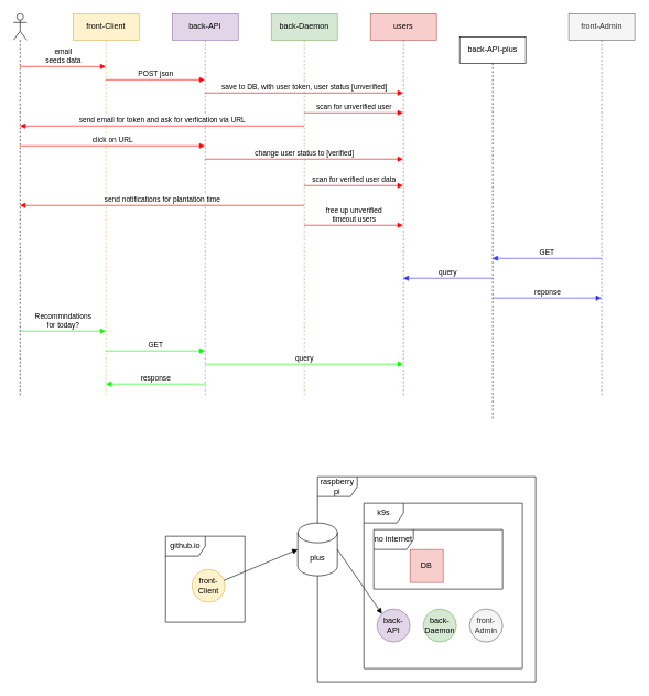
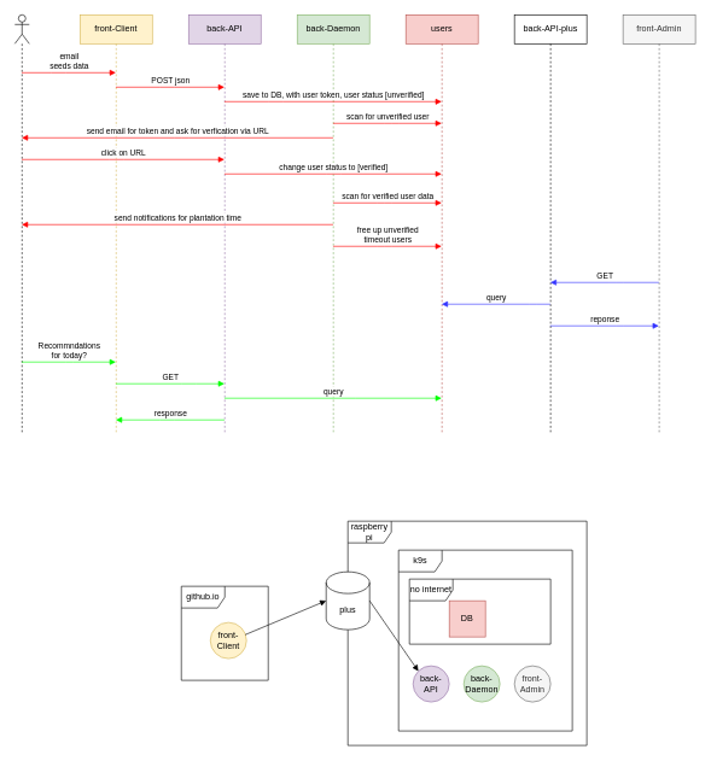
  <mxCell id="0" />
  <mxCell id="1" parent="0" />
  <mxCell id="2" value="raspberry pi" style="shape=umlFrame;whiteSpace=wrap;html=1;" vertex="1" parent="1"><mxGeometry x="480" y="720" width="330" height="310" as="geometry" /></mxCell>
  <mxCell id="3" value="no internet" style="shape=umlFrame;whiteSpace=wrap;html=1;" vertex="1" parent="1"><mxGeometry x="565" y="800" width="195" height="90" as="geometry" /></mxCell>
  <mxCell id="4" value="back-API" style="shape=umlLifeline;perimeter=lifelinePerimeter;whiteSpace=wrap;html=1;container=1;collapsible=0;recursiveResize=0;outlineConnect=0;fillColor=#e1d5e7;strokeColor=#9673a6;" parent="1" vertex="1"><mxGeometry x="260" y="20" width="100" height="580" as="geometry" /></mxCell>
  <mxCell id="5" value="front-Client" style="shape=umlLifeline;perimeter=lifelinePerimeter;whiteSpace=wrap;html=1;container=1;collapsible=0;recursiveResize=0;outlineConnect=0;fillColor=#fff2cc;strokeColor=#d6b656;" parent="1" vertex="1"><mxGeometry x="110" y="20" width="100" height="580" as="geometry" /></mxCell>
  <mxCell id="6" value="&lt;div&gt;back-Daemon&lt;/div&gt;" style="shape=umlLifeline;perimeter=lifelinePerimeter;whiteSpace=wrap;html=1;container=1;collapsible=0;recursiveResize=0;outlineConnect=0;fillColor=#d5e8d4;strokeColor=#82b366;" parent="1" vertex="1"><mxGeometry x="410" y="20" width="100" height="580" as="geometry" /></mxCell>
  <mxCell id="7" value="users" style="shape=umlLifeline;perimeter=lifelinePerimeter;whiteSpace=wrap;html=1;container=1;collapsible=0;recursiveResize=0;outlineConnect=0;fillColor=#f8cecc;strokeColor=#b85450;" parent="1" vertex="1"><mxGeometry x="560" y="20" width="100" height="580" as="geometry" /></mxCell>
  <mxCell id="8" value="&lt;div&gt;front-Admin&lt;/div&gt;" style="shape=umlLifeline;perimeter=lifelinePerimeter;whiteSpace=wrap;html=1;container=1;collapsible=0;recursiveResize=0;outlineConnect=0;fillColor=#f5f5f5;strokeColor=#666666;fontColor=#333333;" parent="1" vertex="1"><mxGeometry x="860" y="20" width="100" height="580" as="geometry" /></mxCell>
- <mxCell id="9" value="back-API-plus" style="shape=umlLifeline;perimeter=lifelinePerimeter;whiteSpace=wrap;html=1;container=1;collapsible=0;recursiveResize=0;outlineConnect=0;" parent="1" vertex="1"><mxGeometry x="695" y="55" width="100" height="580" as="geometry" /></mxCell>
+ <mxCell id="9" value="back-API-plus" style="shape=umlLifeline;perimeter=lifelinePerimeter;whiteSpace=wrap;html=1;container=1;collapsible=0;recursiveResize=0;outlineConnect=0;" parent="1" vertex="1"><mxGeometry x="710" y="20" width="100" height="580" as="geometry" /></mxCell>
  <mxCell id="10" value="" style="shape=umlLifeline;participant=umlActor;perimeter=lifelinePerimeter;whiteSpace=wrap;html=1;container=1;collapsible=0;recursiveResize=0;verticalAlign=top;spacingTop=36;outlineConnect=0;" parent="1" vertex="1"><mxGeometry x="20" y="20" width="20" height="580" as="geometry" /></mxCell>
  <mxCell id="11" value="&lt;div&gt;email&lt;/div&gt;&lt;div&gt;seeds data&lt;br&gt;&lt;/div&gt;" style="html=1;verticalAlign=bottom;endArrow=block;fillColor=#f8cecc;strokeColor=#FF0000;" parent="1" source="10" target="5" edge="1"><mxGeometry width="80" relative="1" as="geometry"><mxPoint x="50" y="200" as="sourcePoint" /><mxPoint x="130" y="200" as="targetPoint" /><Array as="points"><mxPoint x="80" y="100" /></Array></mxGeometry></mxCell>
  <mxCell id="12" value="POST json" style="html=1;verticalAlign=bottom;endArrow=block;strokeColor=#FF0000;" parent="1" source="5" target="4" edge="1"><mxGeometry width="80" relative="1" as="geometry"><mxPoint x="190" y="120" as="sourcePoint" /><mxPoint x="270" y="120" as="targetPoint" /><Array as="points"><mxPoint x="230" y="120" /></Array></mxGeometry></mxCell>
  <mxCell id="13" value="save to DB, with user token, user status [unverified]" style="html=1;verticalAlign=bottom;endArrow=block;strokeColor=#FF0000;" parent="1" source="4" target="7" edge="1"><mxGeometry width="80" relative="1" as="geometry"><mxPoint x="350" y="200" as="sourcePoint" /><mxPoint x="430" y="200" as="targetPoint" /><Array as="points"><mxPoint x="380" y="140" /></Array></mxGeometry></mxCell>
  <mxCell id="14" value="scan for unverified user" style="html=1;verticalAlign=bottom;endArrow=block;strokeColor=#FF0000;" parent="1" source="6" target="7" edge="1"><mxGeometry width="80" relative="1" as="geometry"><mxPoint x="470" y="180" as="sourcePoint" /><mxPoint x="550" y="180" as="targetPoint" /><Array as="points"><mxPoint x="540" y="170" /></Array></mxGeometry></mxCell>
  <mxCell id="15" value="send email for token and ask for verfication via URL" style="html=1;verticalAlign=bottom;endArrow=block;strokeColor=#FF0000;" parent="1" source="6" target="10" edge="1"><mxGeometry width="80" relative="1" as="geometry"><mxPoint x="400" y="280" as="sourcePoint" /><mxPoint x="370" y="280" as="targetPoint" /><Array as="points"><mxPoint x="250" y="190" /></Array></mxGeometry></mxCell>
  <mxCell id="16" value="click on URL" style="html=1;verticalAlign=bottom;endArrow=block;strokeColor=#FF0000;" parent="1" source="10" target="4" edge="1"><mxGeometry width="80" relative="1" as="geometry"><mxPoint x="70" y="270" as="sourcePoint" /><mxPoint x="150" y="270" as="targetPoint" /><Array as="points"><mxPoint x="160" y="220" /></Array></mxGeometry></mxCell>
  <mxCell id="17" value="&lt;div&gt;change user status to [verified]&lt;/div&gt;" style="html=1;verticalAlign=bottom;endArrow=block;strokeColor=#FF0000;" parent="1" source="4" target="7" edge="1"><mxGeometry width="80" relative="1" as="geometry"><mxPoint x="400" y="280" as="sourcePoint" /><mxPoint x="480" y="280" as="targetPoint" /><Array as="points"><mxPoint x="460" y="240" /></Array></mxGeometry></mxCell>
  <mxCell id="18" value="scan for verified user data" style="html=1;verticalAlign=bottom;endArrow=block;strokeColor=#FF0000;" parent="1" source="6" target="7" edge="1"><mxGeometry width="80" relative="1" as="geometry"><mxPoint x="480" y="280" as="sourcePoint" /><mxPoint x="560" y="280" as="targetPoint" /><Array as="points"><mxPoint x="530" y="280" /></Array></mxGeometry></mxCell>
  <mxCell id="19" value="send notifications for plantation time" style="html=1;verticalAlign=bottom;endArrow=block;strokeColor=#FF0000;" parent="1" source="6" target="10" edge="1"><mxGeometry width="80" relative="1" as="geometry"><mxPoint x="370" y="340" as="sourcePoint" /><mxPoint x="450" y="340" as="targetPoint" /><Array as="points" /></mxGeometry></mxCell>
  <mxCell id="20" value="&lt;div&gt;free up unverified &lt;br&gt;&lt;/div&gt;&lt;div&gt;timeout users&lt;/div&gt;" style="html=1;verticalAlign=bottom;endArrow=block;strokeColor=#FF0000;" parent="1" source="6" target="7" edge="1"><mxGeometry width="80" relative="1" as="geometry"><mxPoint x="480" y="390" as="sourcePoint" /><mxPoint x="560" y="390" as="targetPoint" /><Array as="points"><mxPoint x="530" y="340" /></Array></mxGeometry></mxCell>
  <mxCell id="21" value="&lt;div&gt;GET&lt;/div&gt;" style="html=1;verticalAlign=bottom;endArrow=block;strokeColor=#3333FF;" parent="1" source="8" target="9" edge="1"><mxGeometry width="80" relative="1" as="geometry"><mxPoint x="820" y="370" as="sourcePoint" /><mxPoint x="900" y="370" as="targetPoint" /><Array as="points"><mxPoint x="850" y="390" /></Array></mxGeometry></mxCell>
  <mxCell id="22" value="query" style="html=1;verticalAlign=bottom;endArrow=block;strokeColor=#3333FF;" parent="1" source="9" target="7" edge="1"><mxGeometry width="80" relative="1" as="geometry"><mxPoint x="670" y="430" as="sourcePoint" /><mxPoint x="750" y="430" as="targetPoint" /><Array as="points"><mxPoint x="740" y="420" /></Array></mxGeometry></mxCell>
  <mxCell id="23" value="reponse" style="html=1;verticalAlign=bottom;endArrow=block;strokeColor=#3333FF;" parent="1" source="9" target="8" edge="1"><mxGeometry width="80" relative="1" as="geometry"><mxPoint x="770" y="450" as="sourcePoint" /><mxPoint x="850" y="450" as="targetPoint" /><Array as="points"><mxPoint x="850" y="450" /></Array></mxGeometry></mxCell>
  <mxCell id="24" value="&lt;div&gt;Recommndations&lt;/div&gt;&lt;div&gt; for today?&lt;/div&gt;" style="html=1;verticalAlign=bottom;endArrow=block;strokeColor=#00FF00;" parent="1" source="10" target="5" edge="1"><mxGeometry width="80" relative="1" as="geometry"><mxPoint x="60" y="500" as="sourcePoint" /><mxPoint x="140" y="500" as="targetPoint" /><Array as="points"><mxPoint x="100" y="500" /></Array></mxGeometry></mxCell>
  <mxCell id="25" value="GET" style="html=1;verticalAlign=bottom;endArrow=block;strokeColor=#00FF00;" parent="1" source="5" target="4" edge="1"><mxGeometry width="80" relative="1" as="geometry"><mxPoint x="170" y="530" as="sourcePoint" /><mxPoint x="250" y="530" as="targetPoint" /><Array as="points"><mxPoint x="260" y="530" /></Array></mxGeometry></mxCell>
  <mxCell id="26" value="query" style="html=1;verticalAlign=bottom;endArrow=block;strokeColor=#00FF00;" parent="1" source="4" target="7" edge="1"><mxGeometry width="80" relative="1" as="geometry"><mxPoint x="320" y="559" as="sourcePoint" /><mxPoint x="400" y="559" as="targetPoint" /><Array as="points"><mxPoint x="480" y="550" /></Array></mxGeometry></mxCell>
  <mxCell id="27" value="response" style="html=1;verticalAlign=bottom;endArrow=block;strokeColor=#00FF00;" parent="1" source="4" target="5" edge="1"><mxGeometry width="80" relative="1" as="geometry"><mxPoint x="340" y="590" as="sourcePoint" /><mxPoint x="420" y="590" as="targetPoint" /><Array as="points"><mxPoint x="230" y="580" /></Array></mxGeometry></mxCell>
  <mxCell id="28" value="github.io" style="shape=umlFrame;whiteSpace=wrap;html=1;" vertex="1" parent="1"><mxGeometry x="250" y="810" width="120" height="130" as="geometry" /></mxCell>
  <mxCell id="29" value="k9s" style="shape=umlFrame;whiteSpace=wrap;html=1;" vertex="1" parent="1"><mxGeometry x="550" y="760" width="240" height="250" as="geometry" /></mxCell>
  <mxCell id="30" value="plus" style="shape=cylinder3;whiteSpace=wrap;html=1;boundedLbl=1;backgroundOutline=1;size=15;" vertex="1" parent="1"><mxGeometry x="450" y="790" width="60" height="80" as="geometry" /></mxCell>
  <mxCell id="31" value="back-API" style="ellipse;whiteSpace=wrap;html=1;aspect=fixed;fillColor=#e1d5e7;strokeColor=#9673a6;" vertex="1" parent="1"><mxGeometry x="570" y="920" width="50" height="50" as="geometry" /></mxCell>
  <mxCell id="32" value="back-Daemon" style="ellipse;whiteSpace=wrap;html=1;aspect=fixed;fillColor=#d5e8d4;strokeColor=#82b366;" vertex="1" parent="1"><mxGeometry x="640" y="920" width="50" height="50" as="geometry" /></mxCell>
  <mxCell id="33" value="DB" style="whiteSpace=wrap;html=1;aspect=fixed;fillColor=#f8cecc;strokeColor=#b85450;rounded=0;" vertex="1" parent="1"><mxGeometry x="620" y="830" width="50" height="50" as="geometry" /></mxCell>
  <mxCell id="34" value="front-Client" style="ellipse;whiteSpace=wrap;html=1;aspect=fixed;fillColor=#fff2cc;strokeColor=#d6b656;" vertex="1" parent="1"><mxGeometry x="290" y="860" width="50" height="50" as="geometry" /></mxCell>
  <mxCell id="35" value="front-Admin" style="ellipse;whiteSpace=wrap;html=1;aspect=fixed;fillColor=#f5f5f5;strokeColor=#666666;fontColor=#333333;" vertex="1" parent="1"><mxGeometry x="710" y="920" width="50" height="50" as="geometry" /></mxCell>
  <mxCell id="36" value="" style="html=1;verticalAlign=bottom;endArrow=block;exitX=0.96;exitY=0.34;exitDx=0;exitDy=0;entryX=0;entryY=0.5;entryDx=0;entryDy=0;entryPerimeter=0;exitPerimeter=0;" edge="1" parent="1" source="34" target="30"><mxGeometry width="80" relative="1" as="geometry"><mxPoint x="380" y="879" as="sourcePoint" /><mxPoint x="460" y="879" as="targetPoint" /></mxGeometry></mxCell>
  <mxCell id="37" value="" style="html=1;verticalAlign=bottom;endArrow=block;strokeColor=#000000;exitX=1;exitY=0.5;exitDx=0;exitDy=0;exitPerimeter=0;entryX=0;entryY=0;entryDx=0;entryDy=0;" edge="1" parent="1" source="30" target="31"><mxGeometry width="80" relative="1" as="geometry"><mxPoint x="420" y="780" as="sourcePoint" /><mxPoint x="500" y="780" as="targetPoint" /></mxGeometry></mxCell>
